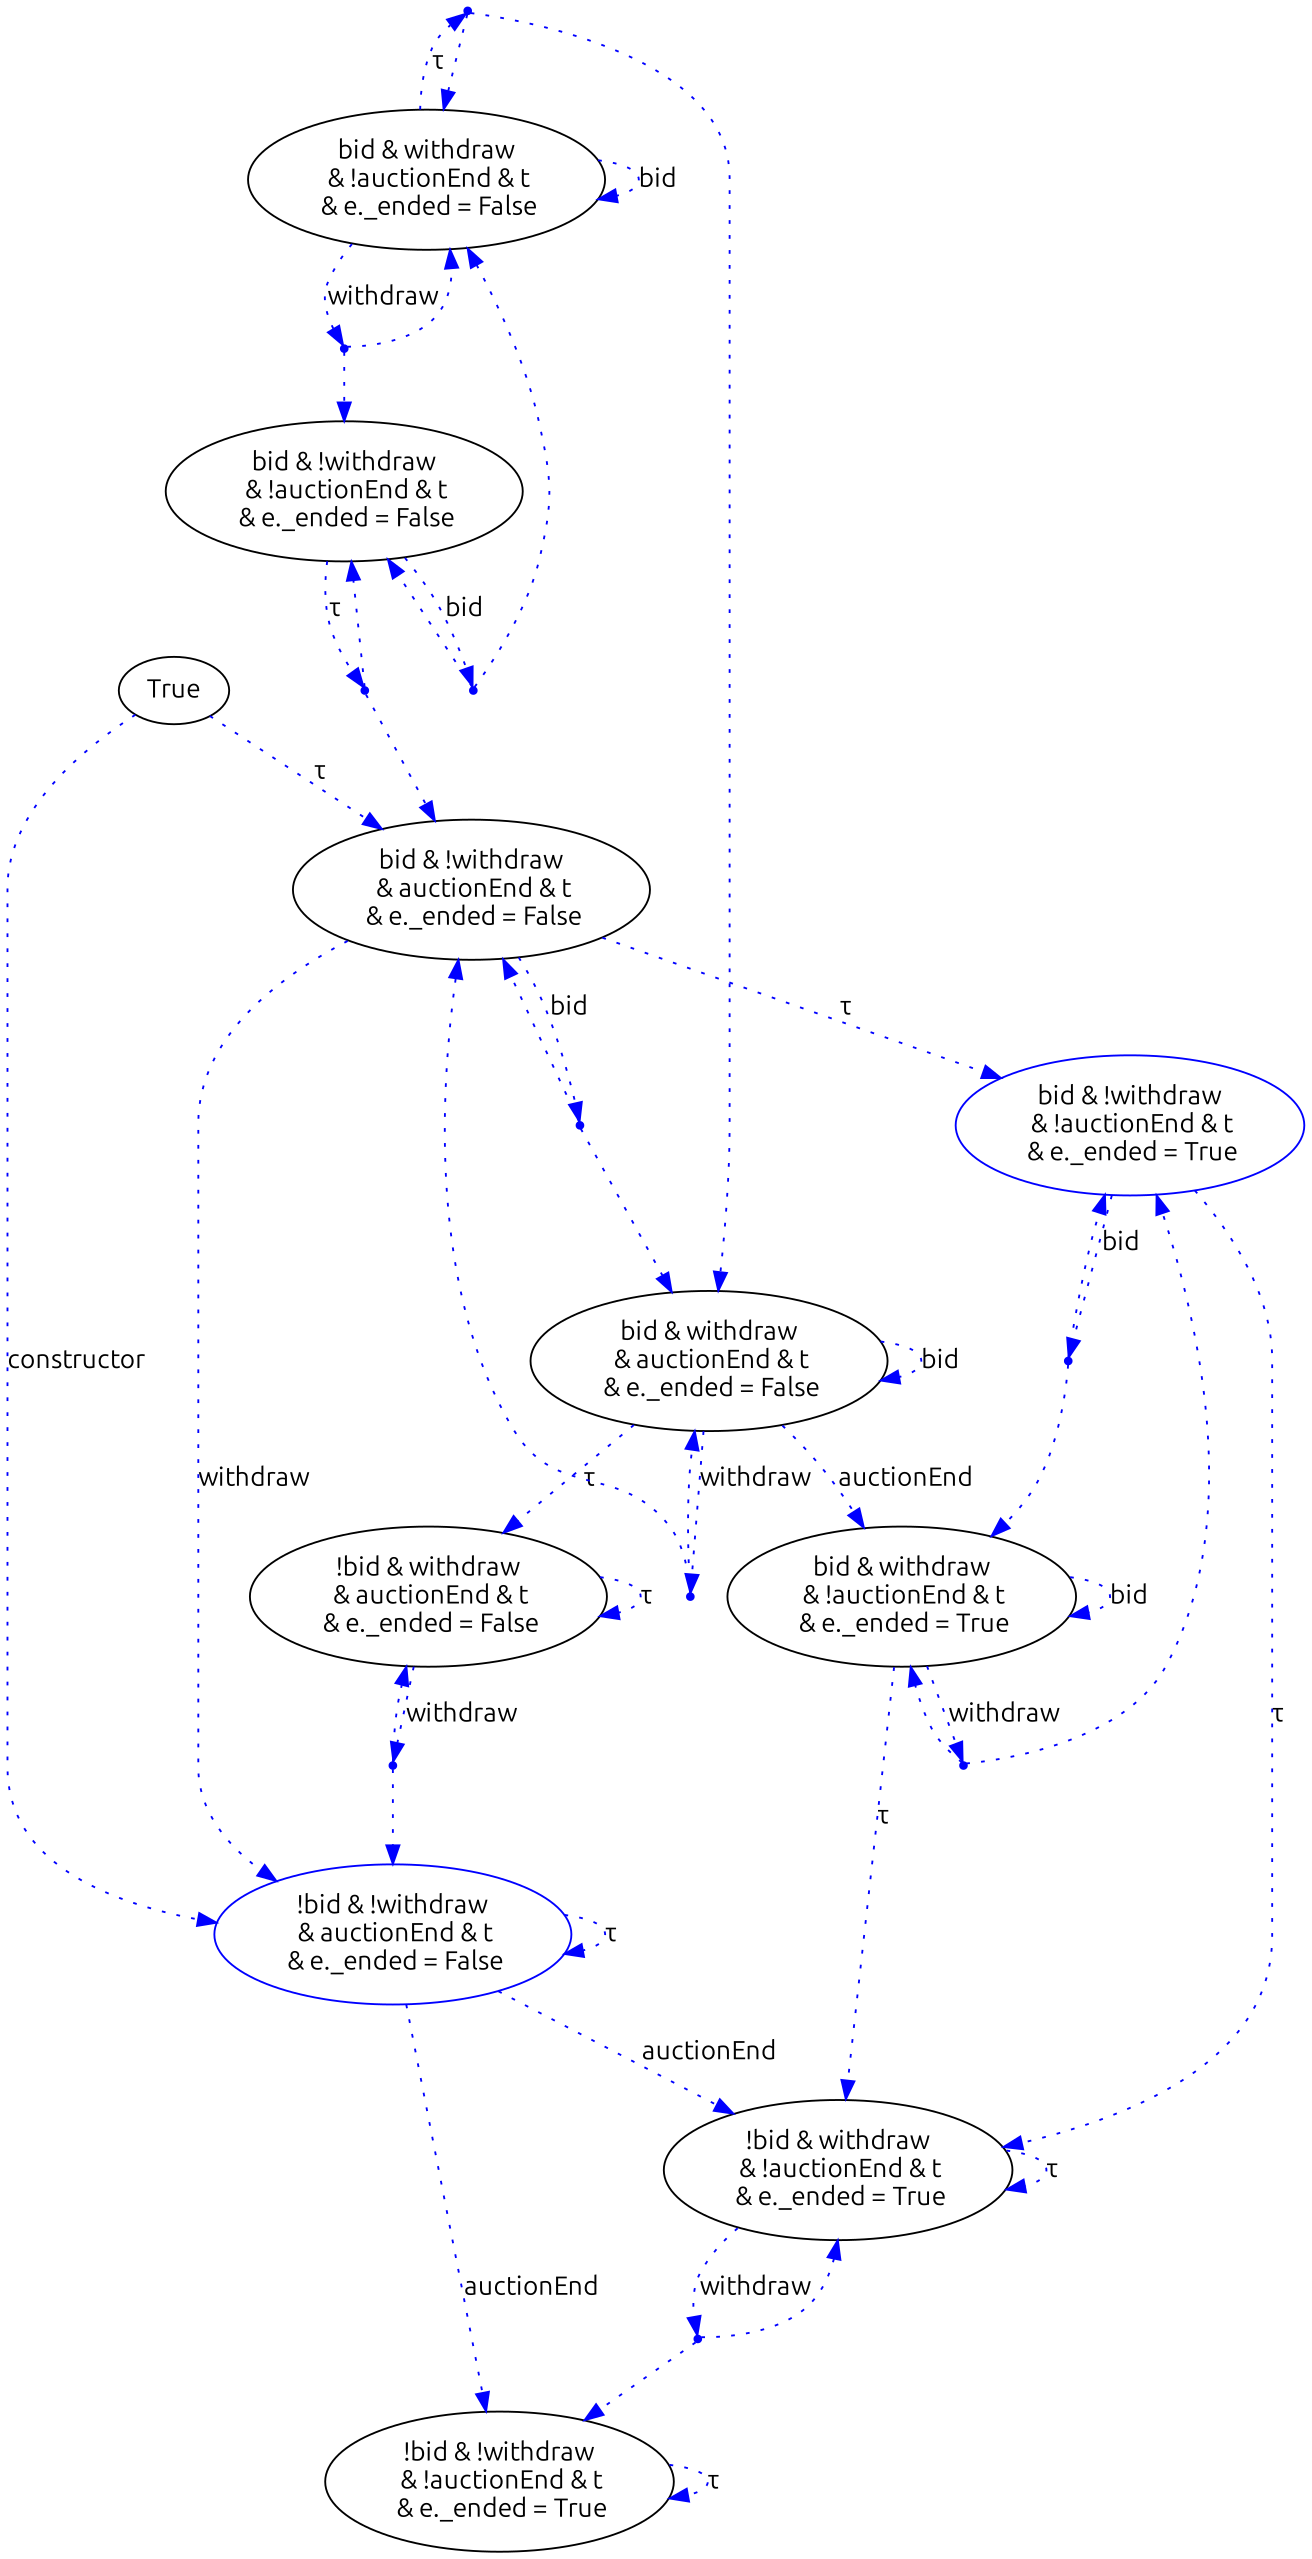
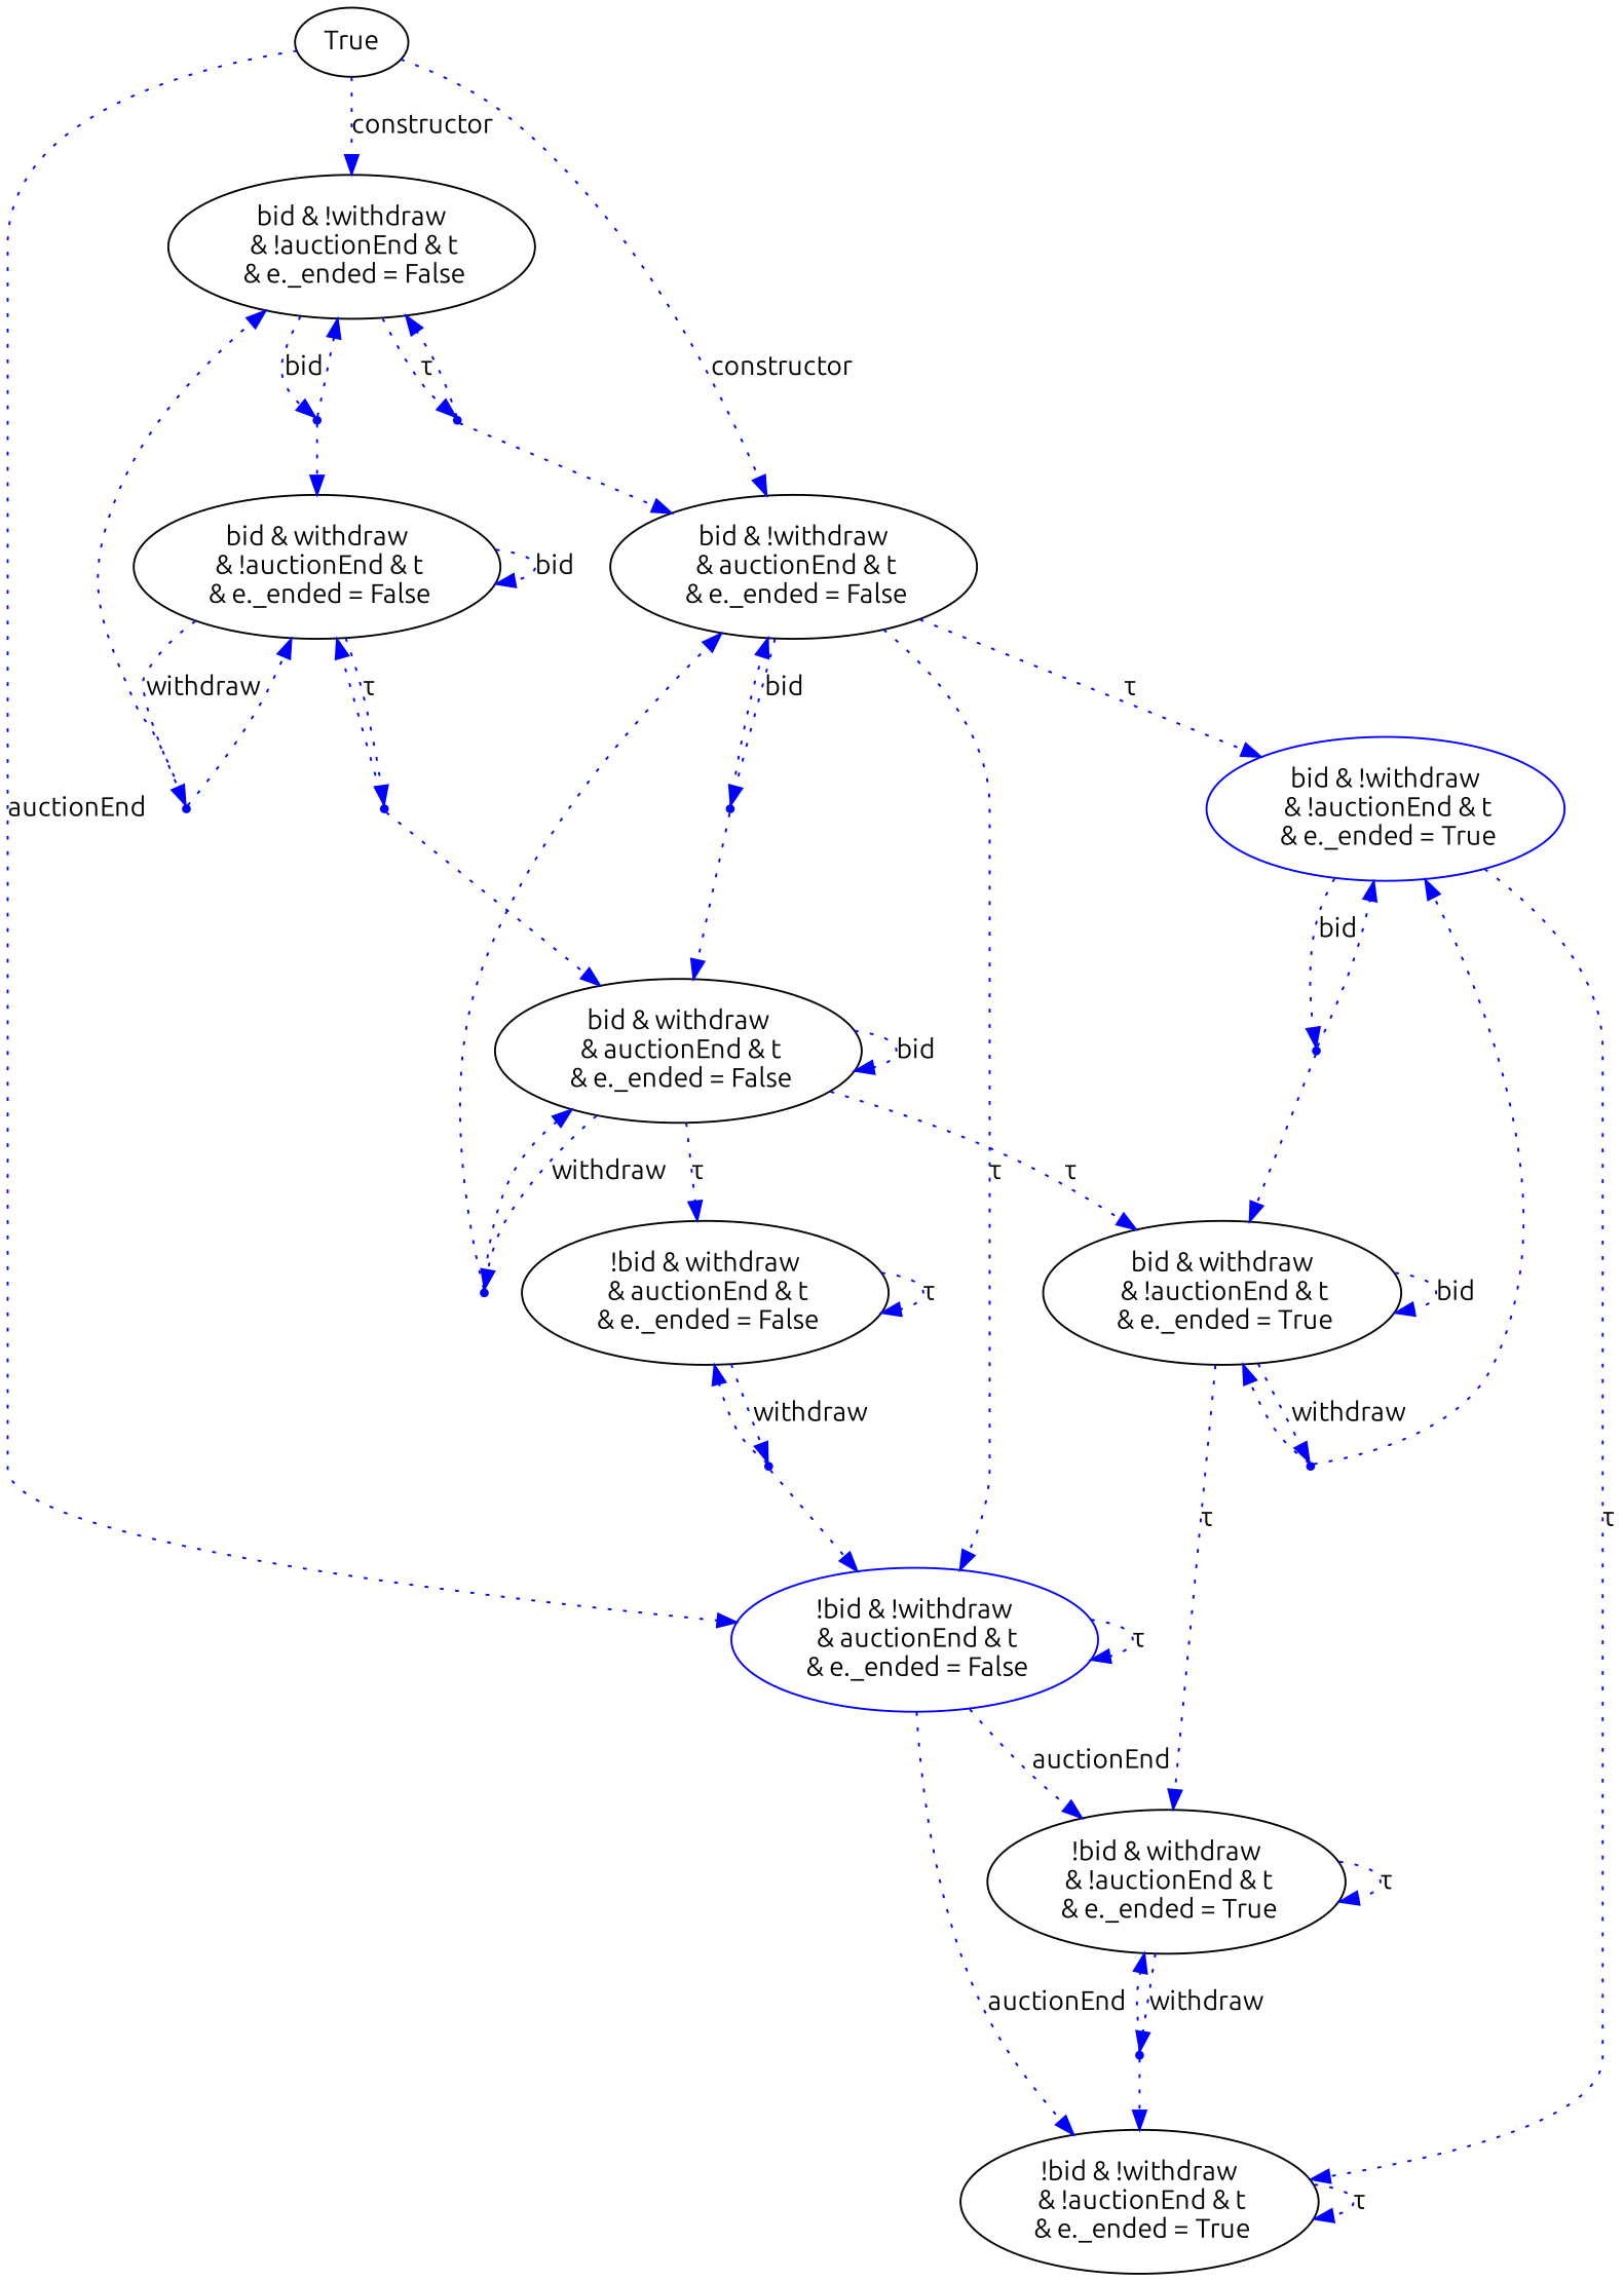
  digraph {
    fontname=Ubuntu
    node [fontname=Ubuntu color=blue]
    edge [color=blue fontname=Ubuntu style=dotted]
    n1 [label=True color=""]
    n2 [label="bid & !withdraw\n & auctionEnd & t\n & e._ended = False" color=""]
    n3 [label="!bid & !withdraw\n & auctionEnd & t\n & e._ended = False"]
    n4 [label="bid & !withdraw\n & !auctionEnd & t\n & e._ended = False" color=""]
    n5 [label="bid & !withdraw\n & !auctionEnd & t\n & e._ended = True"]
    S19_bid [shape=point]
    n7 [label="!bid & withdraw\n & !auctionEnd & t\n & e._ended = True" color=""]
    n8 [label="!bid & !withdraw\n & !auctionEnd & t\n & e._ended = True" color=""]
    S25_bid [shape=point]
    "S25_τ" [shape=point]
    n11 [label="bid & withdraw\n & !auctionEnd & t\n & e._ended = True" color=""]
    S04_withdraw [shape=point]
    S07_withdraw [shape=point]
    S09_bid [shape=point]
    n15 [label="bid & withdraw\n & auctionEnd & t\n & e._ended = False" color=""]
    n16 [label="!bid & withdraw\n & auctionEnd & t\n & e._ended = False" color=""]
    S17_withdraw [shape=point]
    S18_withdraw [shape=point]
    n19 [label="bid & withdraw\n & !auctionEnd & t\n & e._ended = False" color=""]
    S20_withdraw [shape=point]
    "S20_τ" [shape=point]
-   n1 -> n2 [label="τ"]
-   n1 -> n3 [label=constructor]
-   n2 -> n3 [label=withdraw]
+   n1 -> n2 [label=constructor]
+   n1 -> n3 [label=auctionEnd]
+   n1 -> n4 [label=constructor]
+   n2 -> n3 [label="τ"]
    n2 -> n5 [label="τ"]
    n2 -> S19_bid [label=bid]
    n3 -> n3 [label="τ"]
    n3 -> n7 [label=auctionEnd]
    n3 -> n8 [label=auctionEnd]
    n4 -> S25_bid [label=bid]
    n4 -> "S25_τ" [label="τ"]
-   n5 -> n7 [label="τ"]
+   n5 -> n8 [label="τ"]
    n5 -> S09_bid [label=bid]
    S19_bid -> n2
    S19_bid -> n15
    n7 -> n7 [label="τ"]
    n7 -> S07_withdraw [label=withdraw]
    n8 -> n8 [label="τ"]
    S25_bid -> n4
    S25_bid -> n19
    "S25_τ" -> n2
    "S25_τ" -> n4
    n11 -> n7 [label="τ"]
    n11 -> n11 [label=bid]
    n11 -> S04_withdraw [label=withdraw]
    S04_withdraw -> n5
    S04_withdraw -> n11
    S07_withdraw -> n7
    S07_withdraw -> n8
    S09_bid -> n5
    S09_bid -> n11
-   n15 -> n11 [label=auctionEnd]
+   n15 -> n11 [label="τ"]
    n15 -> n15 [label=bid]
    n15 -> n16 [label="τ"]
    n15 -> S17_withdraw [label=withdraw]
    n16 -> n16 [label="τ"]
    n16 -> S18_withdraw [label=withdraw]
    S17_withdraw -> n2
    S17_withdraw -> n15
    S18_withdraw -> n3
    S18_withdraw -> n16
    n19 -> n19 [label=bid]
    n19 -> S20_withdraw [label=withdraw]
    n19 -> "S20_τ" [label="τ"]
    S20_withdraw -> n4
    S20_withdraw -> n19
    "S20_τ" -> n15
    "S20_τ" -> n19
  }
